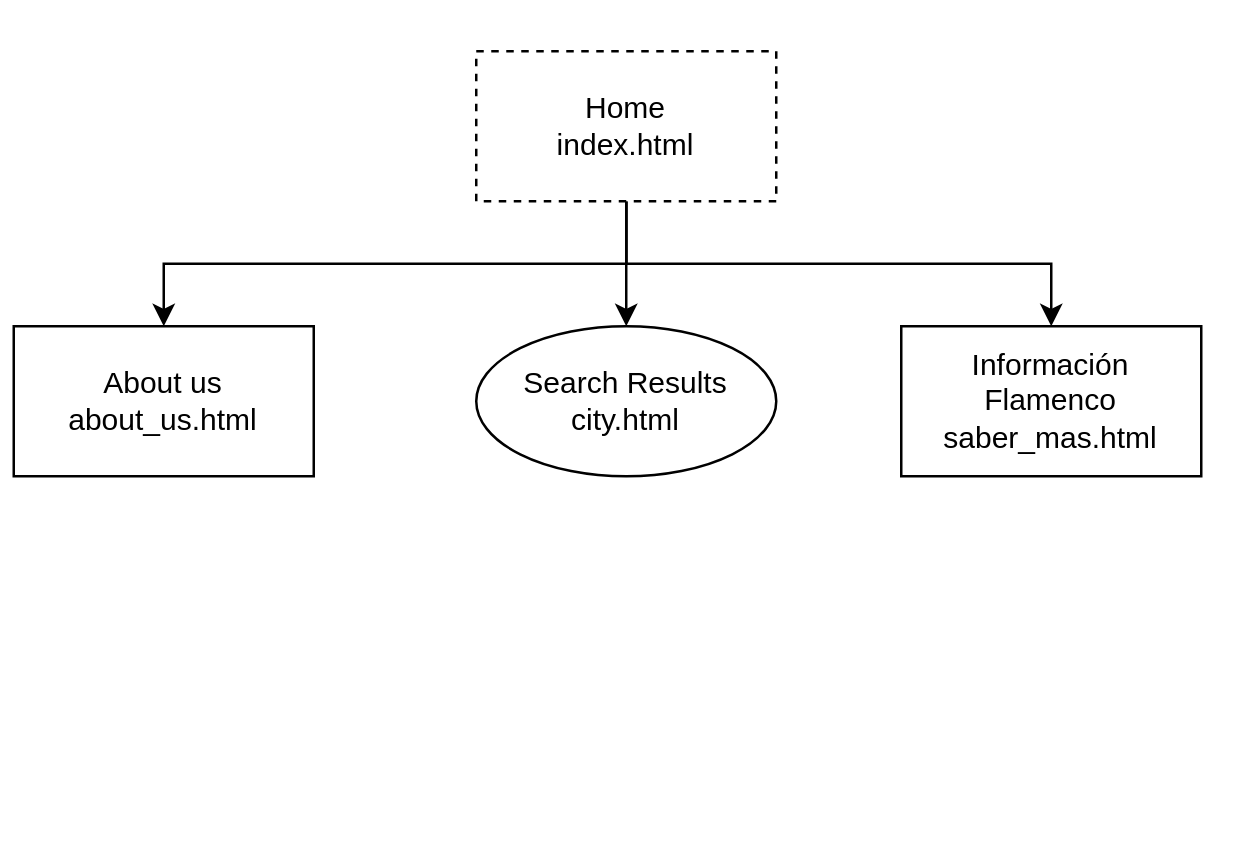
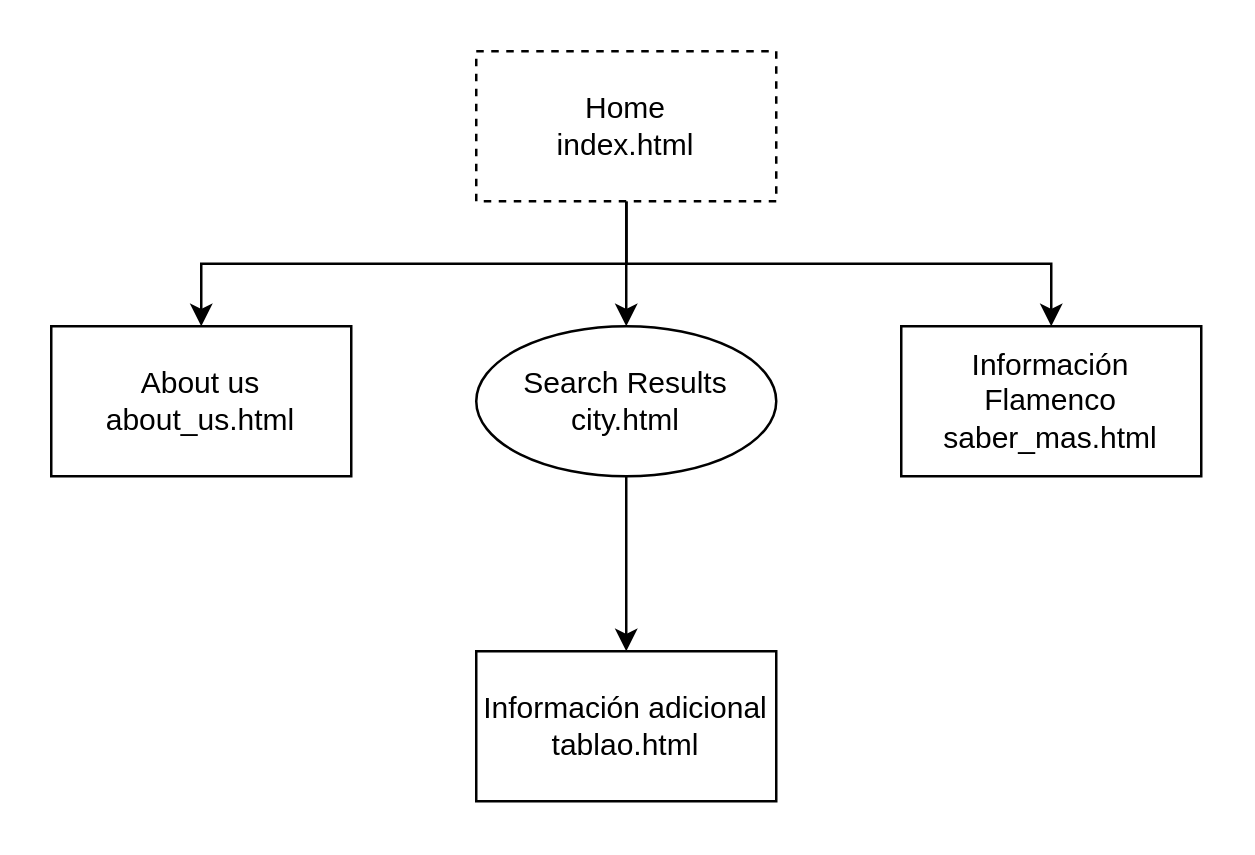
  <mxCell id="0" />
  <mxCell id="1" parent="0" />
  <mxCell id="2" style="edgeStyle=orthogonalEdgeStyle;rounded=0;orthogonalLoop=1;jettySize=auto;html=1;exitX=0.5;exitY=1;exitDx=0;exitDy=0;entryX=0.5;entryY=0;entryDx=0;entryDy=0;" edge="1" parent="1" source="5" target="6"><mxGeometry relative="1" as="geometry" /></mxCell>
  <mxCell id="3" style="edgeStyle=orthogonalEdgeStyle;rounded=0;orthogonalLoop=1;jettySize=auto;html=1;" edge="1" parent="1" source="5" target="8"><mxGeometry relative="1" as="geometry" /></mxCell>
  <mxCell id="4" style="edgeStyle=orthogonalEdgeStyle;rounded=0;orthogonalLoop=1;jettySize=auto;html=1;exitX=0.5;exitY=1;exitDx=0;exitDy=0;entryX=0.5;entryY=0;entryDx=0;entryDy=0;" edge="1" parent="1" source="5" target="10"><mxGeometry relative="1" as="geometry" /></mxCell>
  <mxCell id="5" value="Home&lt;br&gt;index.html" style="rounded=0;whiteSpace=wrap;html=1;dashed=1;" vertex="1" parent="1"><mxGeometry x="190" y="20" width="120" height="60" as="geometry" /></mxCell>
- <mxCell id="6" value="About us&lt;br&gt;about_us.html" style="rounded=0;whiteSpace=wrap;html=1;" vertex="1" parent="1"><mxGeometry x="5" y="130" width="120" height="60" as="geometry" /></mxCell>
+ <mxCell id="6" value="About us&lt;br&gt;about_us.html" style="rounded=0;whiteSpace=wrap;html=1;" vertex="1" parent="1"><mxGeometry x="20" y="130" width="120" height="60" as="geometry" /></mxCell>
+ <mxCell id="7" style="edgeStyle=orthogonalEdgeStyle;rounded=0;orthogonalLoop=1;jettySize=auto;html=1;exitX=0.5;exitY=1;exitDx=0;exitDy=0;" edge="1" parent="1" source="8" target="9"><mxGeometry relative="1" as="geometry" /></mxCell>
  <mxCell id="8" value="Search Results&lt;br&gt;city.html" style="ellipse;whiteSpace=wrap;html=1;" vertex="1" parent="1"><mxGeometry x="190" y="130" width="120" height="60" as="geometry" /></mxCell>
+ <mxCell id="9" value="Información adicional&lt;br&gt;tablao.html" style="rounded=0;whiteSpace=wrap;html=1;" vertex="1" parent="1"><mxGeometry x="190" y="260" width="120" height="60" as="geometry" /></mxCell>
  <mxCell id="10" value="Información Flamenco&lt;br&gt;saber_mas.html" style="rounded=0;whiteSpace=wrap;html=1;" vertex="1" parent="1"><mxGeometry x="360" y="130" width="120" height="60" as="geometry" /></mxCell>
